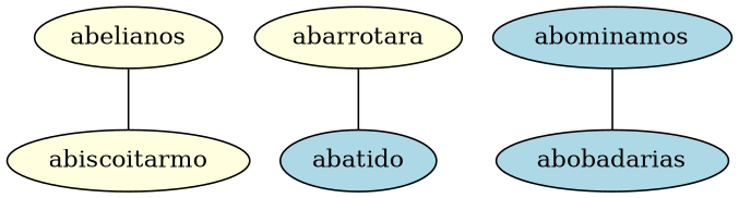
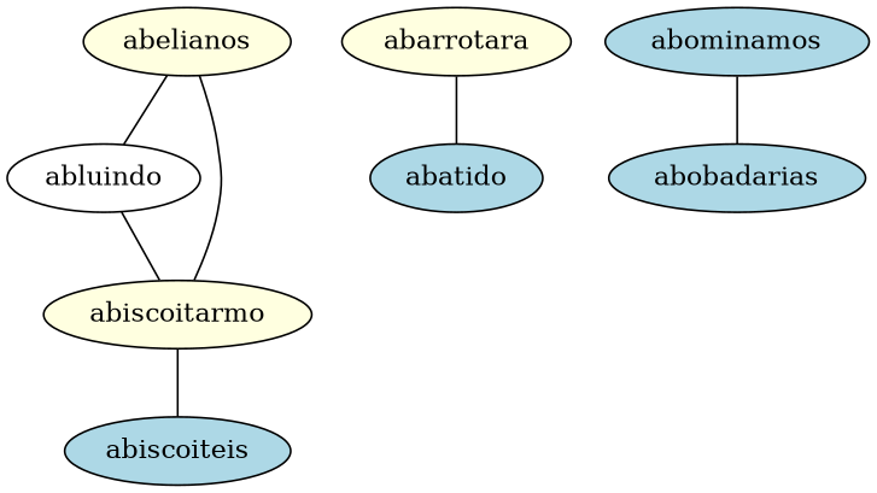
  strict graph {
    node [fillcolor=lightblue style=filled]
    abelianos [fillcolor=lightyellow]
+   abluindo [fillcolor=white]
    abiscoitarmo [fillcolor=lightyellow]
    abarrotara [fillcolor=lightyellow]
    abatido
+   abiscoiteis
    abominamos
    abobadarias
+   abelianos -- abluindo
    abelianos -- abiscoitarmo
+   abluindo -- abiscoitarmo
+   abiscoitarmo -- abiscoiteis
    abarrotara -- abatido
    abominamos -- abobadarias
  }
